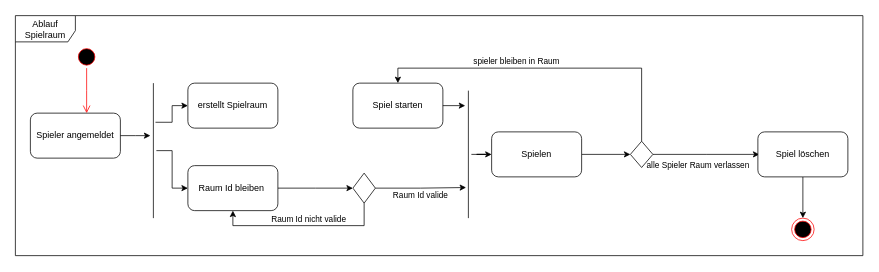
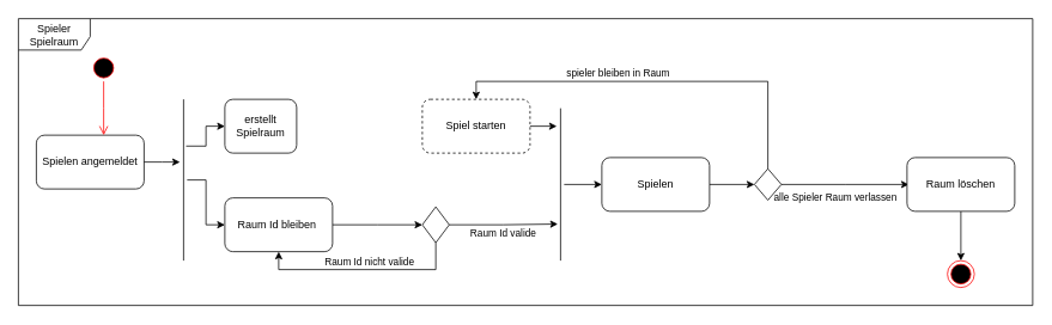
  <mxCell id="0" />
  <mxCell id="1" parent="0" />
- <mxCell id="2" value="Ablauf Spielraum" style="shape=umlFrame;whiteSpace=wrap;html=1;pointerEvents=0;width=80;height=35;" vertex="1" parent="1"><mxGeometry x="20" y="20" width="1130" height="320" as="geometry" /></mxCell>
- <mxCell id="3" value="Spieler angemeldet" style="rounded=1;whiteSpace=wrap;html=1;" vertex="1" parent="1"><mxGeometry x="40" y="150" width="120" height="60" as="geometry" /></mxCell>
- <mxCell id="4" value="erstellt Spielraum" style="whiteSpace=wrap;html=1;rounded=1;" vertex="1" parent="1"><mxGeometry x="250" y="110" width="120" height="60" as="geometry" /></mxCell>
+ <mxCell id="2" value="Spieler Spielraum" style="shape=umlFrame;whiteSpace=wrap;html=1;pointerEvents=0;width=80;height=35;" vertex="1" parent="1"><mxGeometry x="20" y="20" width="1130" height="320" as="geometry" /></mxCell>
+ <mxCell id="3" value="Spielen angemeldet" style="rounded=1;whiteSpace=wrap;html=1;" vertex="1" parent="1"><mxGeometry x="40" y="150" width="120" height="60" as="geometry" /></mxCell>
+ <mxCell id="4" value="erstellt Spielraum" style="whiteSpace=wrap;html=1;rounded=1;" vertex="1" parent="1"><mxGeometry x="250" y="110" width="80" height="60" as="geometry" /></mxCell>
  <mxCell id="5" value="" style="edgeStyle=orthogonalEdgeStyle;rounded=0;orthogonalLoop=1;jettySize=auto;html=1;" edge="1" parent="1" source="6"><mxGeometry relative="1" as="geometry"><mxPoint x="470" y="250" as="targetPoint" /></mxGeometry></mxCell>
  <mxCell id="6" value="Raum Id bleiben&amp;nbsp;" style="whiteSpace=wrap;html=1;rounded=1;" vertex="1" parent="1"><mxGeometry x="250" y="220" width="120" height="60" as="geometry" /></mxCell>
- <mxCell id="7" value="Spiel starten" style="whiteSpace=wrap;html=1;rounded=1;" vertex="1" parent="1"><mxGeometry x="470" y="110" width="120" height="60" as="geometry" /></mxCell>
+ <mxCell id="7" value="Spiel starten" style="whiteSpace=wrap;html=1;rounded=1;dashed=1;" vertex="1" parent="1"><mxGeometry x="470" y="110" width="120" height="60" as="geometry" /></mxCell>
  <mxCell id="8" value="" style="edgeStyle=orthogonalEdgeStyle;rounded=0;orthogonalLoop=1;jettySize=auto;html=1;" edge="1" parent="1" source="3"><mxGeometry relative="1" as="geometry"><mxPoint x="160" y="180" as="sourcePoint" /><mxPoint x="200" y="180" as="targetPoint" /></mxGeometry></mxCell>
  <mxCell id="9" value="" style="edgeStyle=orthogonalEdgeStyle;rounded=0;orthogonalLoop=1;jettySize=auto;html=1;entryX=0;entryY=0.5;entryDx=0;entryDy=0;exitX=0.29;exitY=0.147;exitDx=0;exitDy=0;exitPerimeter=0;" edge="1" parent="1" source="11" target="4"><mxGeometry relative="1" as="geometry" /></mxCell>
  <mxCell id="10" value="" style="edgeStyle=orthogonalEdgeStyle;rounded=0;orthogonalLoop=1;jettySize=auto;html=1;" edge="1" parent="1" source="11" target="6"><mxGeometry relative="1" as="geometry" /></mxCell>
  <mxCell id="11" value="" style="line;strokeWidth=1;fillColor=none;align=left;verticalAlign=middle;spacingTop=-1;spacingLeft=3;spacingRight=3;rotatable=0;labelPosition=right;points=[];portConstraint=eastwest;strokeColor=inherit;direction=south;" vertex="1" parent="1"><mxGeometry x="200" y="110" width="8" height="180" as="geometry" /></mxCell>
  <mxCell id="12" value="" style="edgeStyle=orthogonalEdgeStyle;rounded=0;orthogonalLoop=1;jettySize=auto;html=1;" edge="1" parent="1" source="13" target="21"><mxGeometry relative="1" as="geometry" /></mxCell>
  <mxCell id="13" value="" style="line;strokeWidth=1;fillColor=none;align=left;verticalAlign=middle;spacingTop=-1;spacingLeft=3;spacingRight=3;rotatable=0;labelPosition=right;points=[];portConstraint=eastwest;strokeColor=inherit;direction=south;" vertex="1" parent="1"><mxGeometry x="620" y="120" width="8" height="170" as="geometry" /></mxCell>
  <mxCell id="14" value="" style="ellipse;html=1;shape=endState;fillColor=#000000;strokeColor=#ff0000;" vertex="1" parent="1"><mxGeometry x="1055" y="290" width="30" height="30" as="geometry" /></mxCell>
  <mxCell id="15" style="edgeStyle=orthogonalEdgeStyle;rounded=0;orthogonalLoop=1;jettySize=auto;html=1;exitX=1;exitY=0.5;exitDx=0;exitDy=0;entryX=0.117;entryY=1.029;entryDx=0;entryDy=0;entryPerimeter=0;" edge="1" parent="1" source="7" target="13"><mxGeometry relative="1" as="geometry" /></mxCell>
  <mxCell id="16" style="edgeStyle=orthogonalEdgeStyle;rounded=0;orthogonalLoop=1;jettySize=auto;html=1;exitX=0.5;exitY=1;exitDx=0;exitDy=0;entryX=0.5;entryY=1;entryDx=0;entryDy=0;" edge="1" parent="1" source="18" target="6"><mxGeometry relative="1" as="geometry" /></mxCell>
  <mxCell id="17" value="Raum Id nicht valide" style="edgeLabel;html=1;align=center;verticalAlign=middle;resizable=0;points=[];" vertex="1" connectable="0" parent="16"><mxGeometry x="-0.153" y="2" relative="1" as="geometry"><mxPoint x="-10" y="-12" as="offset" /></mxGeometry></mxCell>
  <mxCell id="18" value="" style="rhombus;whiteSpace=wrap;html=1;" vertex="1" parent="1"><mxGeometry x="470" y="230" width="30" height="40" as="geometry" /></mxCell>
  <mxCell id="19" value="Raum Id valide" style="edgeStyle=orthogonalEdgeStyle;rounded=0;orthogonalLoop=1;jettySize=auto;html=1;exitX=1;exitY=0.5;exitDx=0;exitDy=0;entryX=0.76;entryY=0.882;entryDx=0;entryDy=0;entryPerimeter=0;" edge="1" parent="1" source="18" target="13"><mxGeometry x="-0.014" y="-10" relative="1" as="geometry"><mxPoint x="-10" y="10" as="offset" /></mxGeometry></mxCell>
  <mxCell id="20" value="" style="edgeStyle=orthogonalEdgeStyle;rounded=0;orthogonalLoop=1;jettySize=auto;html=1;" edge="1" parent="1" source="21" target="25"><mxGeometry relative="1" as="geometry" /></mxCell>
- <mxCell id="21" value="&lt;span style=&quot;text-align: left; background-color: rgb(255, 255, 255);&quot;&gt;Spielen&lt;/span&gt;" style="rounded=1;whiteSpace=wrap;html=1;" vertex="1" parent="1"><mxGeometry x="655" y="175" width="120" height="60" as="geometry" /></mxCell>
+ <mxCell id="21" value="&lt;span style=&quot;text-align: left; background-color: rgb(255, 255, 255);&quot;&gt;Spielen&lt;/span&gt;" style="rounded=1;whiteSpace=wrap;html=1;" vertex="1" parent="1"><mxGeometry x="670" y="175" width="120" height="60" as="geometry" /></mxCell>
  <mxCell id="22" value="alle Spieler Raum verlassen" style="edgeStyle=orthogonalEdgeStyle;rounded=0;orthogonalLoop=1;jettySize=auto;html=1;exitX=1;exitY=0.5;exitDx=0;exitDy=0;entryX=0;entryY=0.5;entryDx=0;entryDy=0;" edge="1" parent="1" source="25"><mxGeometry x="-0.155" y="-15" relative="1" as="geometry"><mxPoint x="1012" y="205" as="targetPoint" /><mxPoint as="offset" /></mxGeometry></mxCell>
  <mxCell id="23" style="edgeStyle=orthogonalEdgeStyle;rounded=0;orthogonalLoop=1;jettySize=auto;html=1;exitX=0.5;exitY=0;exitDx=0;exitDy=0;entryX=0.5;entryY=0;entryDx=0;entryDy=0;" edge="1" parent="1" source="25" target="7"><mxGeometry relative="1" as="geometry" /></mxCell>
  <mxCell id="24" value="spieler bleiben in Raum" style="edgeLabel;html=1;align=center;verticalAlign=middle;resizable=0;points=[];" vertex="1" connectable="0" parent="23"><mxGeometry x="0.196" y="2" relative="1" as="geometry"><mxPoint y="-12" as="offset" /></mxGeometry></mxCell>
  <mxCell id="25" value="" style="rhombus;whiteSpace=wrap;html=1;" vertex="1" parent="1"><mxGeometry x="840" y="187.5" width="30" height="35" as="geometry" /></mxCell>
  <mxCell id="26" value="" style="edgeStyle=orthogonalEdgeStyle;rounded=0;orthogonalLoop=1;jettySize=auto;html=1;" edge="1" parent="1" source="27" target="14"><mxGeometry relative="1" as="geometry" /></mxCell>
- <mxCell id="27" value="Spiel löschen" style="rounded=1;whiteSpace=wrap;html=1;" vertex="1" parent="1"><mxGeometry x="1010" y="175" width="120" height="60" as="geometry" /></mxCell>
+ <mxCell id="27" value="Raum löschen" style="rounded=1;whiteSpace=wrap;html=1;" vertex="1" parent="1"><mxGeometry x="1010" y="175" width="120" height="60" as="geometry" /></mxCell>
  <mxCell id="28" value="" style="ellipse;html=1;shape=startState;fillColor=#000000;strokeColor=#ff0000;" vertex="1" parent="1"><mxGeometry x="100" y="60" width="30" height="30" as="geometry" /></mxCell>
  <mxCell id="29" value="" style="edgeStyle=orthogonalEdgeStyle;html=1;verticalAlign=bottom;endArrow=open;endSize=8;strokeColor=#ff0000;rounded=0;" edge="1" source="28" parent="1"><mxGeometry relative="1" as="geometry"><mxPoint x="115" y="150" as="targetPoint" /></mxGeometry></mxCell>
